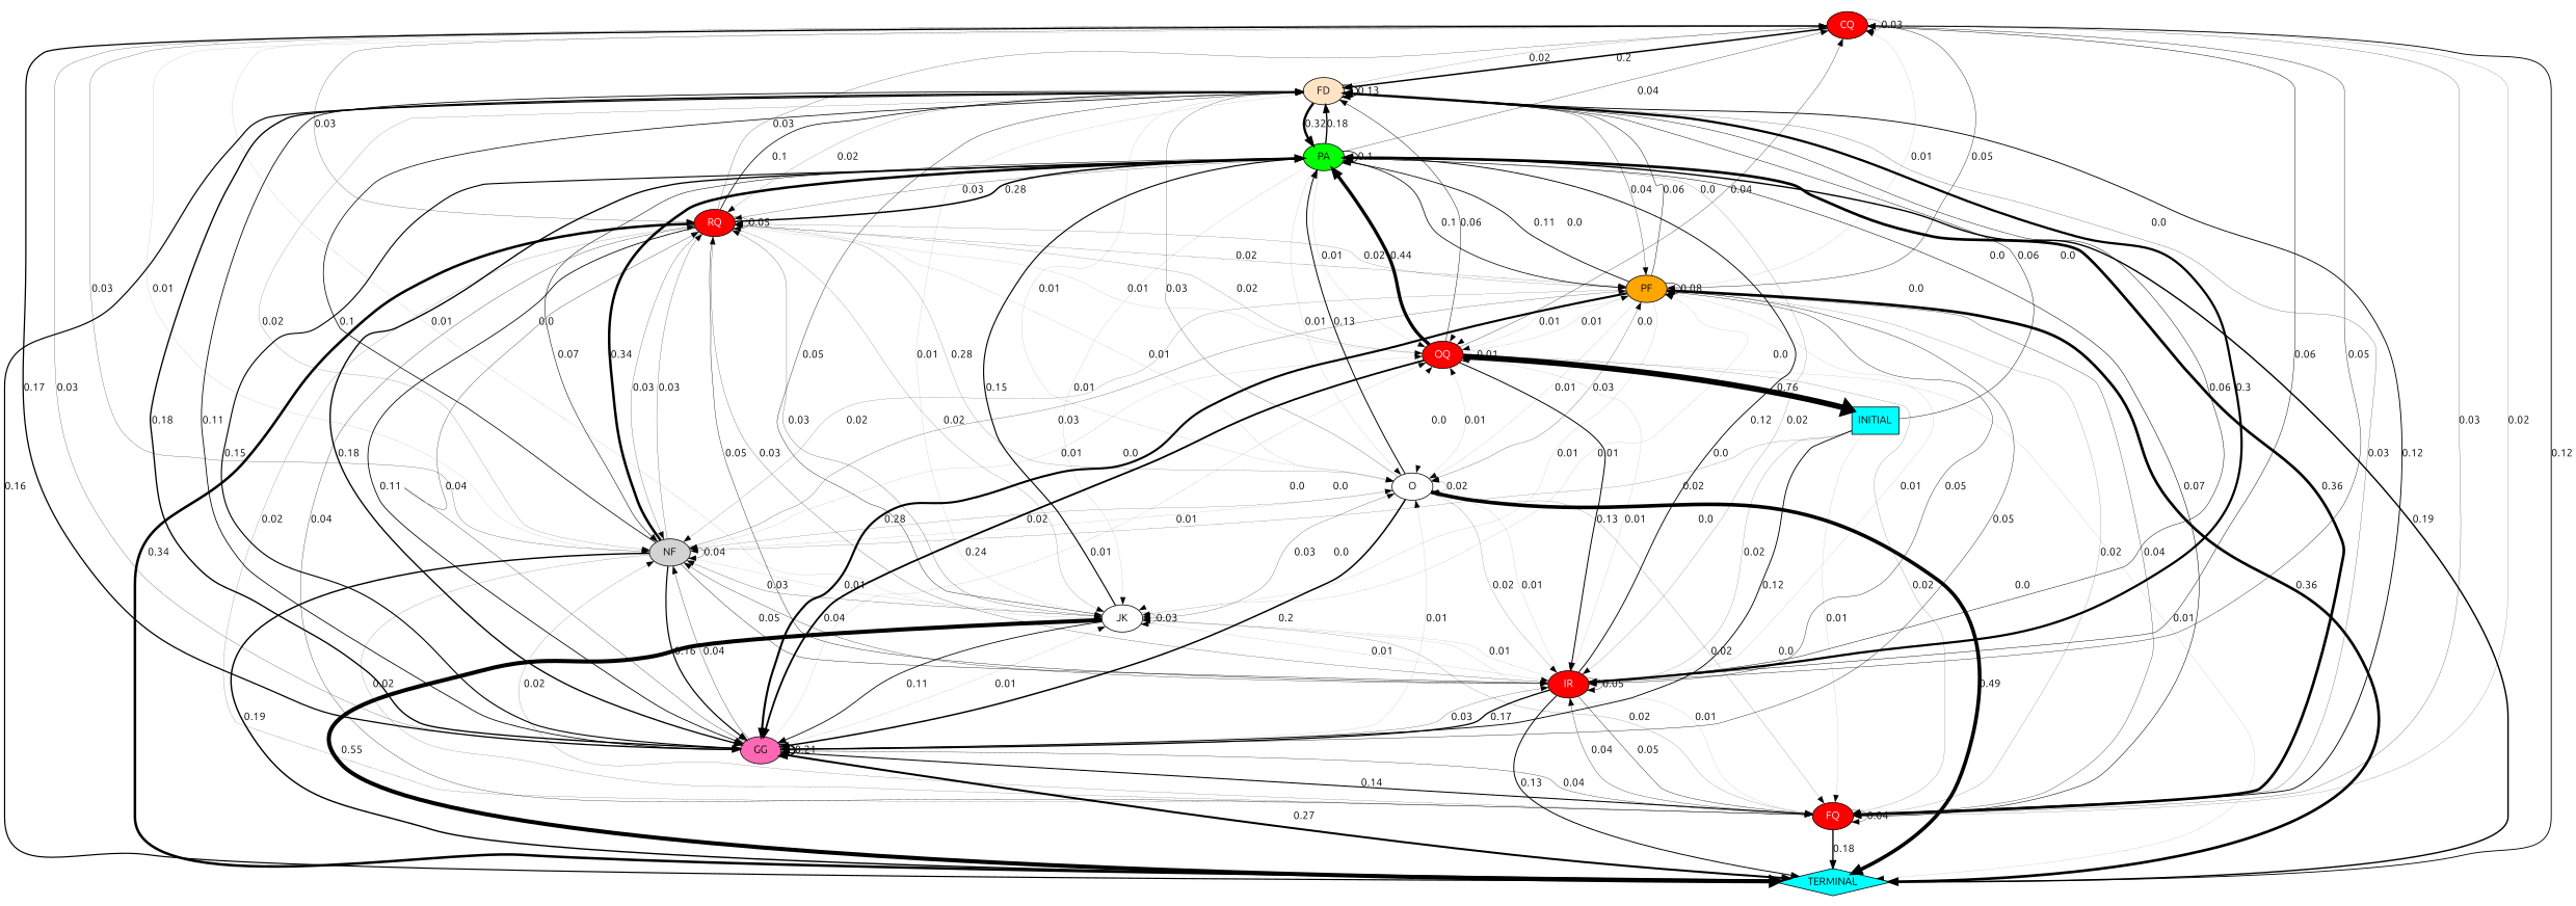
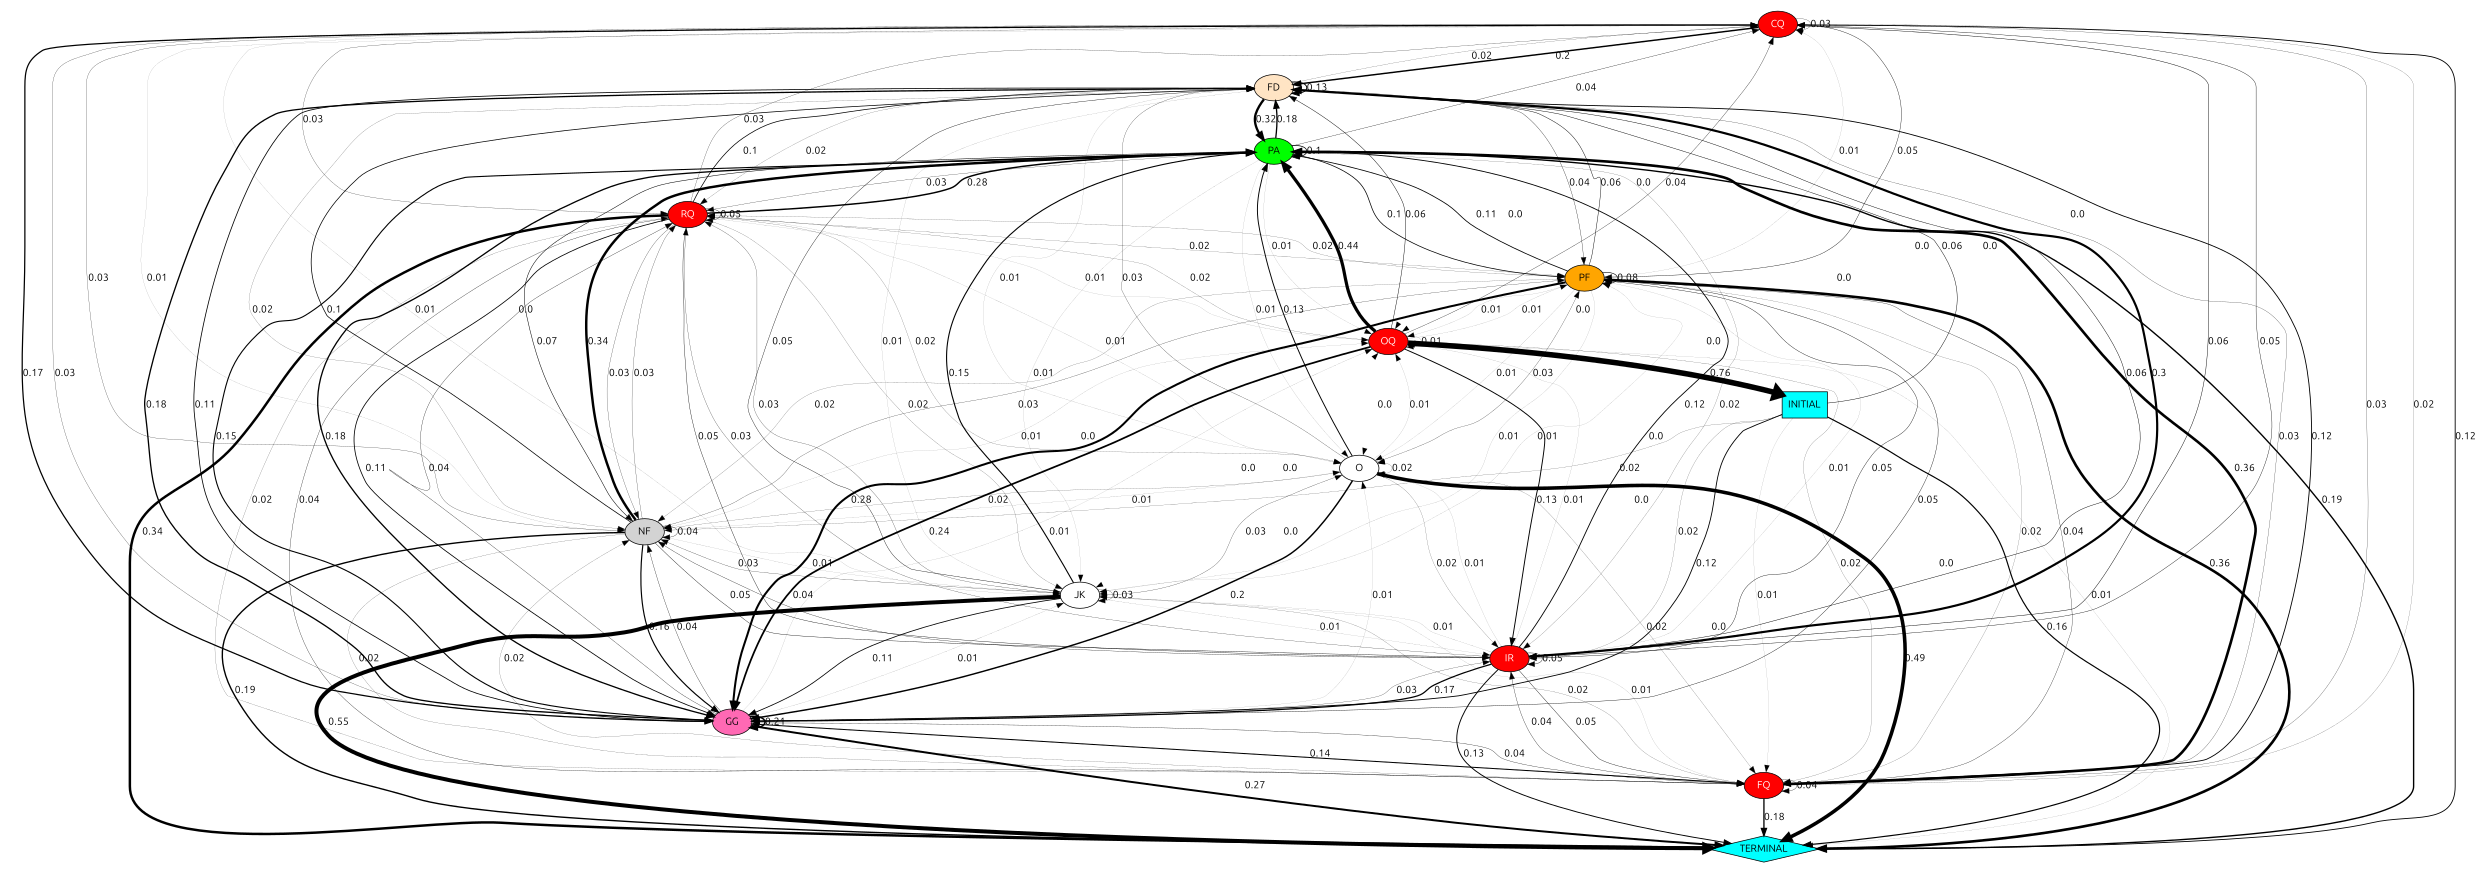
  digraph {
    fontname=Ubuntu
    node [fillcolor=red fontname=Ubuntu style=filled]
    edge [fontname=Ubuntu penwidth=0.1]
    n1 [fontcolor=white label=CQ]
    n2 [fillcolor=bisque fontcolor=black label=FD]
    n3 [fontcolor=white label=FQ]
    n4 [fillcolor=hotpink label=GG]
    n5 [fontcolor=white label=IR]
    n6 [label=JK fillcolor="" style=""]
    n7 [label=NF orange=red fillcolor=""]
    n8 [label=O fillcolor="" style=""]
    n9 [fontcolor=white label=OQ]
    n10 [fillcolor=orange label=PF]
    n11 [fontcolor=white label=RQ]
    n12 [fillcolor=cyan label=TERMINAL shape=diamond]
    n13 [fillcolor=green label=PA]
    n14 [fillcolor=cyan label=INITIAL shape=box]
    n1 -> n1 [label=0.03 penwidth=0.3]
    n1 -> n2 [label=0.2 penwidth=2.0]
    n1 -> n3 [label=0.03 penwidth=0.3]
    n1 -> n4 [label=0.17 penwidth=1.7000000000000002]
    n1 -> n5 [label=0.06 penwidth=0.6]
    n1 -> n6 [label=0.01]
    n1 -> n7 [label=0.03 penwidth=0.3]
    n1 -> n8 [label=0.0 penwidth=0.0]
    n1 -> n9 [label=0.0 penwidth=0.0]
    n1 -> n10 [label=0.05 penwidth=0.5]
    n1 -> n11 [label=0.03 penwidth=0.3]
    n1 -> n12 [label=0.12 penwidth=1.2]
    n2 -> n1 [label=0.02 penwidth=0.2]
    n2 -> n2 [label=0.13 penwidth=1.3]
    n2 -> n3 [label=0.03 penwidth=0.3]
    n2 -> n4 [label=0.18 penwidth=1.7999999999999998]
    n2 -> n5 [label=0.06 penwidth=0.6]
    n2 -> n6 [label=0.01]
    n2 -> n7 [label=0.02 penwidth=0.2]
    n2 -> n8 [label=0.01]
    n2 -> n9 [label=0.0 penwidth=0.0]
    n2 -> n10 [label=0.04 penwidth=0.4]
    n2 -> n11 [label=0.02 penwidth=0.2]
-   n2 -> n12 [label=0.16 penwidth=1.6]
+   n14 -> n12 [label=0.16 penwidth=1.6]
    n2 -> n13 [label=0.32 penwidth=3.2]
    n3 -> n1 [label=0.02 penwidth=0.2]
    n3 -> n2 [label=0.12 penwidth=1.2]
    n3 -> n3 [label=0.04 penwidth=0.4]
    n3 -> n4 [label=0.14 penwidth=1.4000000000000001]
    n3 -> n5 [label=0.04 penwidth=0.4]
    n3 -> n6 [label=0.01]
    n3 -> n7 [label=0.02 penwidth=0.2]
    n3 -> n8 [label=0.0 penwidth=0.0]
    n3 -> n9 [label=0.0 penwidth=0.0]
    n3 -> n10 [label=0.04 penwidth=0.4]
    n3 -> n11 [label=0.04 penwidth=0.4]
    n3 -> n12 [label=0.18 penwidth=1.7999999999999998]
    n3 -> n13 [label=0.36 penwidth=3.5999999999999996]
    n4 -> n1 [label=0.03 penwidth=0.3]
    n4 -> n2 [label=0.11 penwidth=1.1]
    n4 -> n3 [label=0.04 penwidth=0.4]
    n4 -> n4 [label=0.21 penwidth=2.1]
    n4 -> n5 [label=0.03 penwidth=0.3]
    n4 -> n6 [label=0.01]
    n4 -> n7 [label=0.04 penwidth=0.4]
    n4 -> n8 [label=0.01]
    n4 -> n9 [label=0.01]
    n4 -> n10 [label=0.05 penwidth=0.5]
    n4 -> n11 [label=0.04 penwidth=0.4]
    n4 -> n12 [label=0.27 penwidth=2.7]
    n4 -> n13 [label=0.15 penwidth=1.5]
    n5 -> n1 [label=0.05 penwidth=0.5]
    n5 -> n2 [label=0.3 penwidth=3.0]
    n5 -> n3 [label=0.05 penwidth=0.5]
    n5 -> n4 [label=0.17 penwidth=1.7000000000000002]
    n5 -> n5 [label=0.05 penwidth=0.5]
    n5 -> n6 [label=0.01]
    n5 -> n7 [label=0.04 penwidth=0.4]
    n5 -> n8 [label=0.01]
    n5 -> n9 [label=0.01]
    n5 -> n10 [label=0.05 penwidth=0.5]
    n5 -> n11 [label=0.03 penwidth=0.3]
    n5 -> n12 [label=0.13 penwidth=1.3]
    n5 -> n13 [label=0.12 penwidth=1.2]
    n6 -> n1 [label=0.0 penwidth=0.0]
    n6 -> n2 [label=0.05 penwidth=0.5]
    n6 -> n3 [label=0.02 penwidth=0.2]
    n6 -> n4 [label=0.11 penwidth=1.1]
    n6 -> n5 [label=0.01]
    n6 -> n6 [label=0.03 penwidth=0.3]
    n6 -> n7 [label=0.03 penwidth=0.3]
    n6 -> n8 [label=0.0 penwidth=0.0]
    n6 -> n9 [label=0.0 penwidth=0.0]
    n6 -> n10 [label=0.01]
    n6 -> n11 [label=0.03 penwidth=0.3]
    n6 -> n12 [label=0.55 penwidth=5.5]
    n6 -> n13 [label=0.15 penwidth=1.5]
    n7 -> n1 [label=0.01]
    n7 -> n2 [label=0.1 penwidth=1.0]
    n7 -> n3 [label=0.02 penwidth=0.2]
    n7 -> n4 [label=0.16 penwidth=1.6]
    n7 -> n5 [label=0.05 penwidth=0.5]
    n7 -> n6 [label=0.01]
    n7 -> n7 [label=0.04 penwidth=0.4]
    n7 -> n8 [label=0.01]
    n7 -> n9 [label=0.0 penwidth=0.0]
    n7 -> n10 [label=0.03 penwidth=0.3]
    n7 -> n11 [label=0.03 penwidth=0.3]
    n7 -> n12 [label=0.19 penwidth=1.9]
    n7 -> n13 [label=0.34 penwidth=3.4000000000000004]
    n8 -> n1 [label=0.0 penwidth=0.0]
    n8 -> n2 [label=0.03 penwidth=0.3]
    n8 -> n3 [label=0.02 penwidth=0.2]
    n8 -> n4 [label=0.2 penwidth=2.0]
    n8 -> n5 [label=0.02 penwidth=0.2]
    n8 -> n6 [label=0.03 penwidth=0.3]
    n8 -> n7 [label=0.02 penwidth=0.2]
    n8 -> n8 [label=0.02 penwidth=0.2]
    n8 -> n9 [label=0.01]
    n8 -> n10 [label=0.03 penwidth=0.3]
    n8 -> n11 [label=0.01]
    n8 -> n12 [label=0.49 penwidth=4.9]
    n8 -> n13 [label=0.13 penwidth=1.3]
    n9 -> n1 [label=0.04 penwidth=0.4]
    n9 -> n2 [label=0.06 penwidth=0.6]
    n9 -> n3 [label=0.02 penwidth=0.2]
    n9 -> n4 [label=0.24 penwidth=2.4]
    n9 -> n5 [label=0.13 penwidth=1.3]
    n9 -> n6 [label=0.0 penwidth=0.0]
    n9 -> n7 [label=0.01]
    n9 -> n8 [label=0.0 penwidth=0.0]
    n9 -> n9 [label=0.01]
    n9 -> n10 [label=0.01]
    n9 -> n11 [label=0.02 penwidth=0.2]
    n9 -> n12 [label=0.01]
    n9 -> n13 [label=0.44 penwidth=4.4]
    n9 -> n14 [label=0.76 penwidth=7.6]
    n10 -> n1 [label=0.01]
    n10 -> n2 [label=0.06 penwidth=0.6]
    n10 -> n3 [label=0.02 penwidth=0.2]
    n10 -> n4 [label=0.28 penwidth=2.8000000000000003]
    n10 -> n5 [label=0.01]
    n10 -> n6 [label=0.01]
    n10 -> n7 [label=0.02 penwidth=0.2]
    n10 -> n8 [label=0.01]
    n10 -> n9 [label=0.01]
    n10 -> n10 [label=0.08 penwidth=0.8]
    n10 -> n11 [label=0.02 penwidth=0.2]
    n10 -> n12 [label=0.36 penwidth=3.5999999999999996]
    n10 -> n13 [label=0.11 penwidth=1.1]
    n11 -> n1 [label=0.03 penwidth=0.3]
    n11 -> n2 [label=0.1 penwidth=1.0]
    n11 -> n3 [label=0.02 penwidth=0.2]
    n11 -> n4 [label=0.11 penwidth=1.1]
    n11 -> n5 [label=0.05 penwidth=0.5]
    n11 -> n6 [label=0.02 penwidth=0.2]
    n11 -> n7 [label=0.03 penwidth=0.3]
-   n11 -> n8 [label=0.28 penwidth=0.2]
+   n11 -> n8 [label=0.02 penwidth=0.2]
    n11 -> n9 [label=0.01]
    n11 -> n10 [label=0.02 penwidth=0.2]
    n11 -> n11 [label=0.05 penwidth=0.5]
    n11 -> n12 [label=0.34 penwidth=3.4000000000000004]
    n11 -> n13 [label=0.28 penwidth=2.0]
    n13 -> n1 [label=0.04 penwidth=0.4]
    n13 -> n2 [label=0.18 penwidth=1.7999999999999998]
-   n13 -> n3 [label=0.07 penwidth=0.7000000000000001]
    n13 -> n4 [label=0.18 penwidth=1.7999999999999998]
    n13 -> n5 [label=0.02 penwidth=0.2]
    n13 -> n6 [label=0.01]
    n13 -> n7 [label=0.07 penwidth=0.7000000000000001]
    n13 -> n8 [label=0.01]
    n13 -> n9 [label=0.01]
    n13 -> n10 [label=0.1 penwidth=1.0]
    n13 -> n11 [label=0.03 penwidth=0.3]
    n13 -> n12 [label=0.19 penwidth=1.9]
    n13 -> n13 [label=0.1 penwidth=1.0]
    n14 -> n1 [label=0.0 penwidth=0.0]
    n14 -> n2 [label=0.06 penwidth=0.6]
    n14 -> n3 [label=0.01]
    n14 -> n4 [label=0.12 penwidth=1.2]
    n14 -> n5 [label=0.02 penwidth=0.2]
    n14 -> n6 [label=0.0 penwidth=0.0]
    n14 -> n7 [label=0.02 penwidth=0.2]
    n14 -> n8 [label=0.0 penwidth=0.0]
    n14 -> n10 [label=0.0 penwidth=0.0]
    n14 -> n11 [label=0.0 penwidth=0.0]
    n14 -> n13 [label=0.0 penwidth=0.0]
  }
